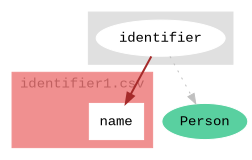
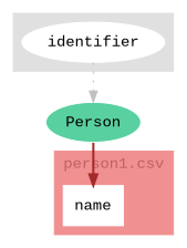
  digraph {
    fontname="Liberation Mono"
    remincross=true
    splines=true
    node [color=white fontname="Liberation Mono" shape=ellipse style=filled]
    edge [arrowhead=normal fontname="Liberation Mono"]
    n1 [fontcolor=black height=0.5 label=identifier width=0.92075]
    n2 [height=0.5 label=name shape=box width=0.75]
    n3 [fillcolor="#59d0a0" height=0.5 label=Person width=1.0652]
    subgraph cluster_1 {
      color="#e0e0e0"
      fontcolor="#909090"
      rank=same
      style=filled
      n1
    }
    subgraph cluster_2 {
      color="#f09090"
      fontcolor="#c06060"
-     label="identifier1.csv"
+     label="person1.csv"
      rank=same
      style=filled
      n2
    }
-   n1 -> n2 [color=brown style=bold]
+   n3 -> n2 [color=brown style=bold]
    n1 -> n3 [color=gray style=dotted]
  }
